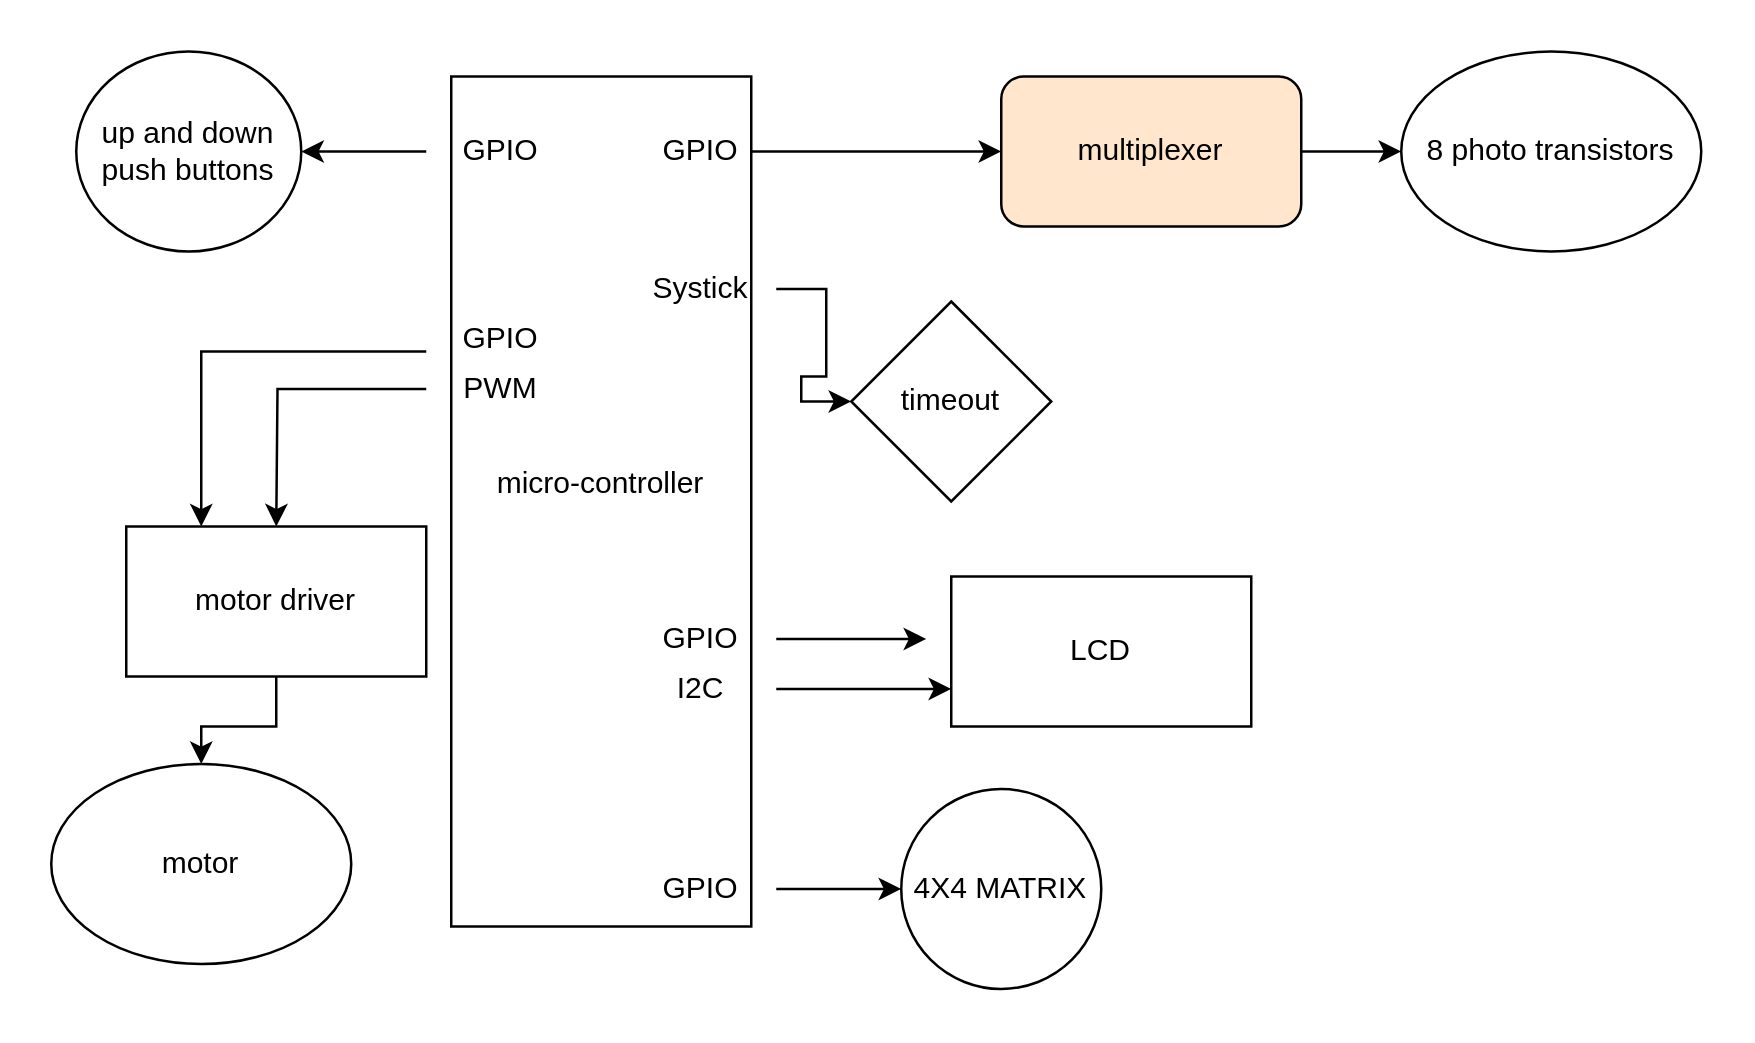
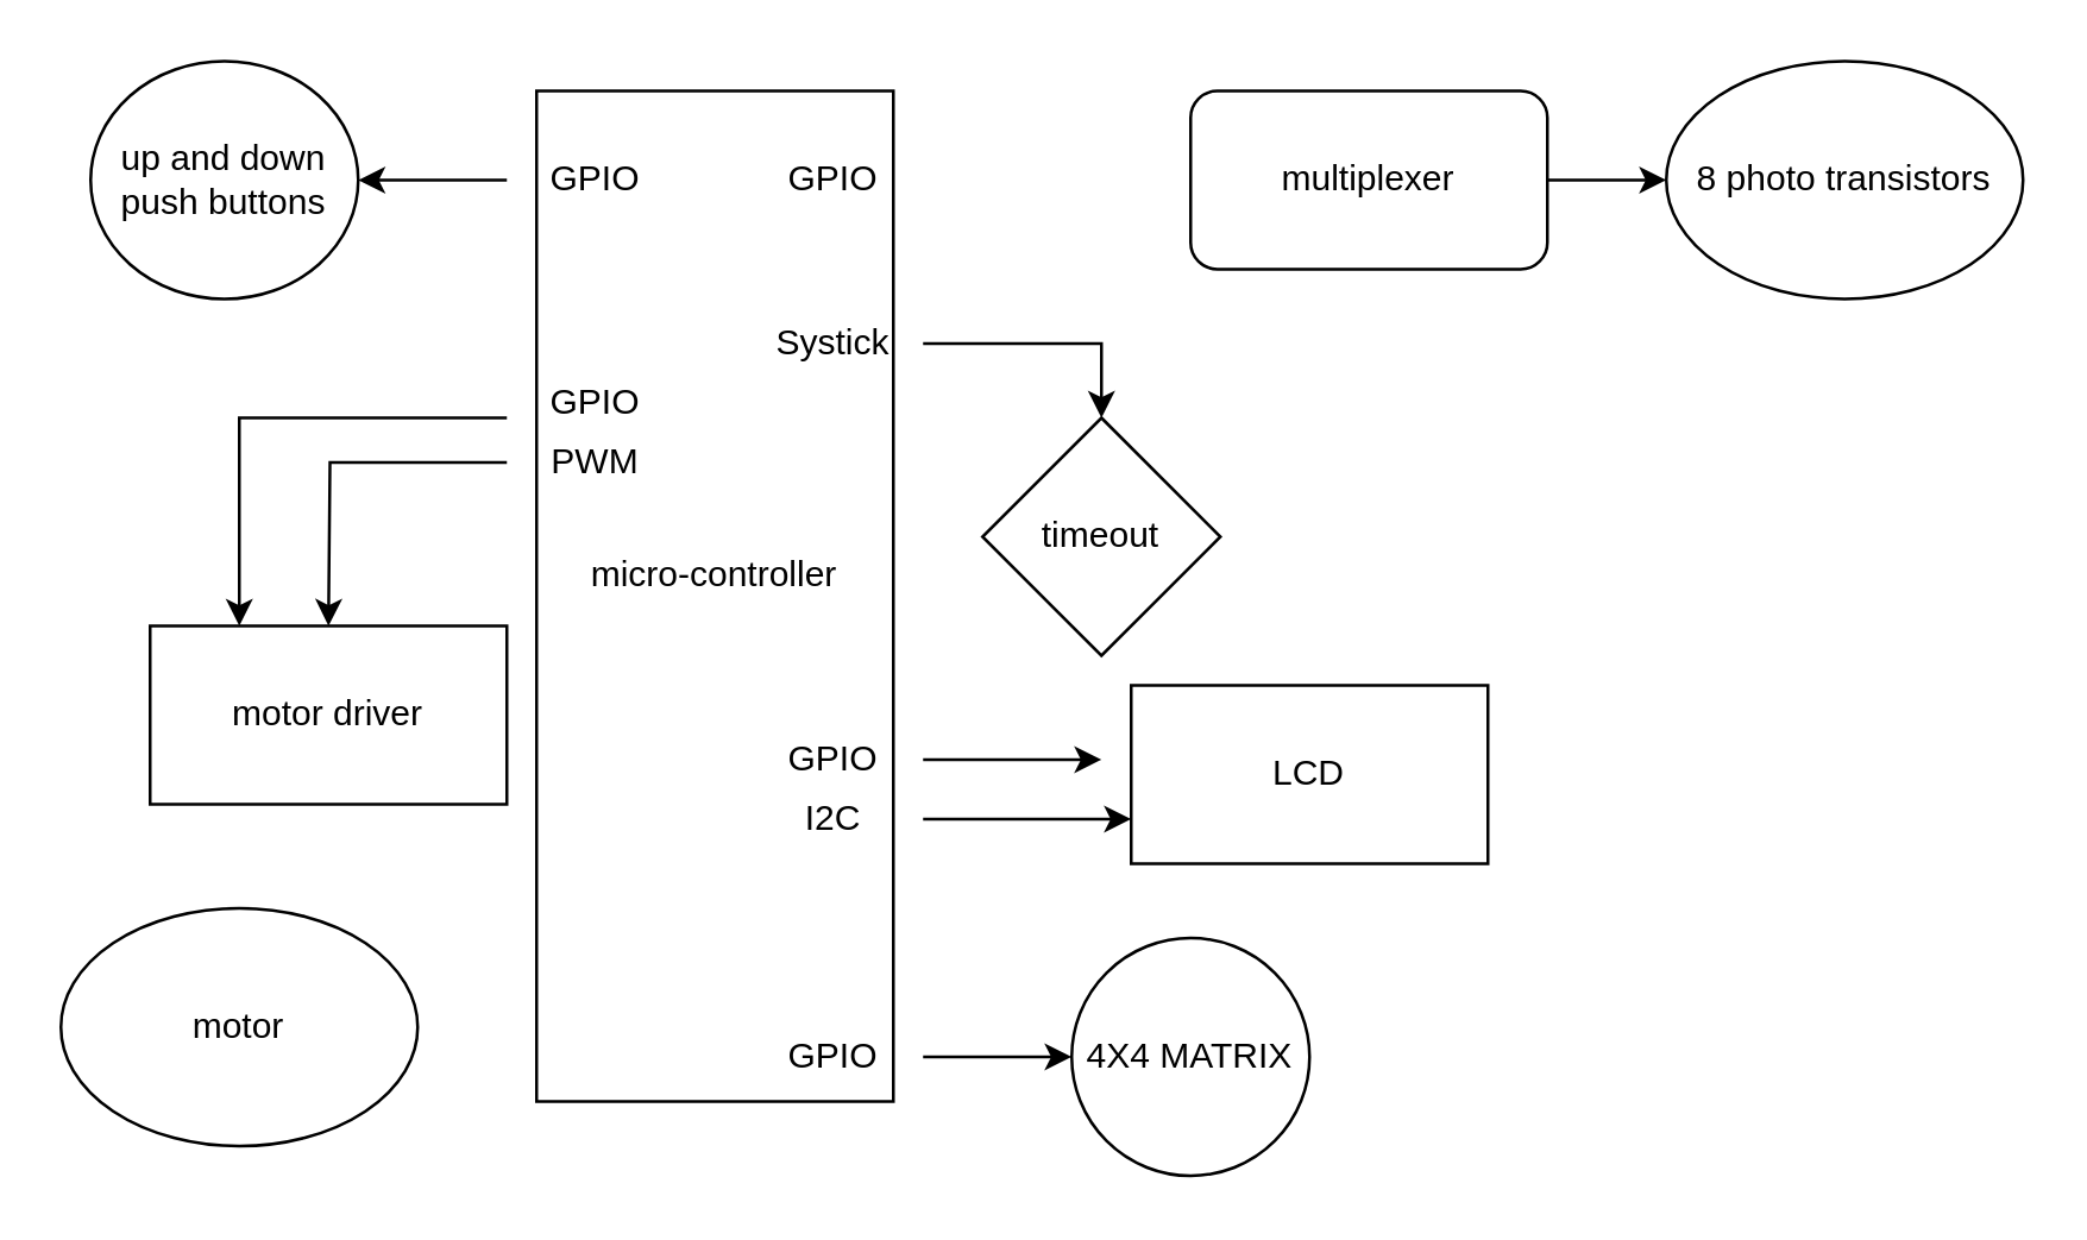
  <mxCell id="0" />
  <mxCell id="1" parent="0" />
- <mxCell id="2" style="edgeStyle=orthogonalEdgeStyle;rounded=0;orthogonalLoop=1;jettySize=auto;html=1;entryX=0;entryY=0.5;entryDx=0;entryDy=0;" edge="1" parent="1" source="3" target="5"><mxGeometry relative="1" as="geometry"><Array as="points"><mxPoint x="330" y="60" /><mxPoint x="330" y="60" /></Array></mxGeometry></mxCell>
  <mxCell id="3" value="&lt;div&gt;micro-controller&lt;/div&gt;&lt;div&gt;&lt;br&gt;&lt;/div&gt;" style="rounded=0;whiteSpace=wrap;html=1;" parent="1" vertex="1"><mxGeometry x="180" y="30" width="120" height="340" as="geometry" /></mxCell>
  <mxCell id="4" style="edgeStyle=orthogonalEdgeStyle;rounded=0;orthogonalLoop=1;jettySize=auto;html=1;entryX=0;entryY=0.5;entryDx=0;entryDy=0;" edge="1" parent="1" source="5" target="20"><mxGeometry relative="1" as="geometry" /></mxCell>
- <mxCell id="5" value="multiplexer" style="rounded=1;whiteSpace=wrap;html=1;fillColor=#ffe6cc;" vertex="1" parent="1"><mxGeometry x="400" y="30" width="120" height="60" as="geometry" /></mxCell>
+ <mxCell id="5" value="multiplexer" style="rounded=1;whiteSpace=wrap;html=1;" vertex="1" parent="1"><mxGeometry x="400" y="30" width="120" height="60" as="geometry" /></mxCell>
  <mxCell id="6" value="GPIO" style="text;html=1;align=center;verticalAlign=middle;whiteSpace=wrap;rounded=0;" vertex="1" parent="1"><mxGeometry x="250" y="45" width="60" height="30" as="geometry" /></mxCell>
  <mxCell id="7" style="edgeStyle=orthogonalEdgeStyle;rounded=0;orthogonalLoop=1;jettySize=auto;html=1;" edge="1" parent="1" source="8"><mxGeometry relative="1" as="geometry"><mxPoint x="110" y="210" as="targetPoint" /></mxGeometry></mxCell>
  <mxCell id="8" value="PWM" style="text;html=1;align=center;verticalAlign=middle;whiteSpace=wrap;rounded=0;" vertex="1" parent="1"><mxGeometry x="170" y="140" width="60" height="30" as="geometry" /></mxCell>
- <mxCell id="9" style="edgeStyle=orthogonalEdgeStyle;rounded=0;orthogonalLoop=1;jettySize=auto;html=1;entryX=0.5;entryY=0;entryDx=0;entryDy=0;" edge="1" parent="1" source="10" target="13"><mxGeometry relative="1" as="geometry" /></mxCell>
  <mxCell id="10" value="motor driver" style="rounded=0;whiteSpace=wrap;html=1;" vertex="1" parent="1"><mxGeometry x="50" y="210" width="120" height="60" as="geometry" /></mxCell>
  <mxCell id="11" style="edgeStyle=orthogonalEdgeStyle;rounded=0;orthogonalLoop=1;jettySize=auto;html=1;entryX=0.25;entryY=0;entryDx=0;entryDy=0;" edge="1" parent="1" source="12" target="10"><mxGeometry relative="1" as="geometry"><Array as="points"><mxPoint x="80" y="140" /></Array></mxGeometry></mxCell>
  <mxCell id="12" value="GPIO" style="text;html=1;align=center;verticalAlign=middle;whiteSpace=wrap;rounded=0;" vertex="1" parent="1"><mxGeometry x="170" y="120" width="60" height="30" as="geometry" /></mxCell>
  <mxCell id="13" value="motor" style="ellipse;whiteSpace=wrap;html=1;" vertex="1" parent="1"><mxGeometry x="20" y="305" width="120" height="80" as="geometry" /></mxCell>
  <mxCell id="14" value="up and down push buttons" style="ellipse;whiteSpace=wrap;html=1;" vertex="1" parent="1"><mxGeometry x="30" y="20" width="90" height="80" as="geometry" /></mxCell>
  <mxCell id="15" style="edgeStyle=orthogonalEdgeStyle;rounded=0;orthogonalLoop=1;jettySize=auto;html=1;entryX=1;entryY=0.5;entryDx=0;entryDy=0;" edge="1" parent="1" source="16" target="14"><mxGeometry relative="1" as="geometry" /></mxCell>
  <mxCell id="16" value="GPIO" style="text;html=1;align=center;verticalAlign=middle;whiteSpace=wrap;rounded=0;" vertex="1" parent="1"><mxGeometry x="170" y="45" width="60" height="30" as="geometry" /></mxCell>
  <mxCell id="17" value="4X4 MATRIX" style="ellipse;whiteSpace=wrap;html=1;" vertex="1" parent="1"><mxGeometry x="360" y="315" width="80" height="80" as="geometry" /></mxCell>
  <mxCell id="18" style="edgeStyle=orthogonalEdgeStyle;rounded=0;orthogonalLoop=1;jettySize=auto;html=1;" edge="1" parent="1" source="19" target="17"><mxGeometry relative="1" as="geometry" /></mxCell>
  <mxCell id="19" value="GPIO" style="text;html=1;align=center;verticalAlign=middle;whiteSpace=wrap;rounded=0;" vertex="1" parent="1"><mxGeometry x="250" y="340" width="60" height="30" as="geometry" /></mxCell>
  <mxCell id="20" value="8 photo transistors" style="ellipse;whiteSpace=wrap;html=1;" vertex="1" parent="1"><mxGeometry x="560" y="20" width="120" height="80" as="geometry" /></mxCell>
  <mxCell id="21" value="LCD" style="rounded=0;whiteSpace=wrap;html=1;" vertex="1" parent="1"><mxGeometry x="380" y="230" width="120" height="60" as="geometry" /></mxCell>
  <mxCell id="22" style="edgeStyle=orthogonalEdgeStyle;rounded=0;orthogonalLoop=1;jettySize=auto;html=1;" edge="1" parent="1" source="23"><mxGeometry relative="1" as="geometry"><mxPoint x="370" y="255" as="targetPoint" /></mxGeometry></mxCell>
  <mxCell id="23" value="GPIO" style="text;html=1;align=center;verticalAlign=middle;whiteSpace=wrap;rounded=0;" vertex="1" parent="1"><mxGeometry x="250" y="240" width="60" height="30" as="geometry" /></mxCell>
  <mxCell id="24" style="edgeStyle=orthogonalEdgeStyle;rounded=0;orthogonalLoop=1;jettySize=auto;html=1;entryX=0;entryY=0.75;entryDx=0;entryDy=0;" edge="1" parent="1" source="25" target="21"><mxGeometry relative="1" as="geometry" /></mxCell>
  <mxCell id="25" value="I2C" style="text;html=1;align=center;verticalAlign=middle;whiteSpace=wrap;rounded=0;" vertex="1" parent="1"><mxGeometry x="250" y="260" width="60" height="30" as="geometry" /></mxCell>
  <mxCell id="26" style="edgeStyle=orthogonalEdgeStyle;rounded=0;orthogonalLoop=1;jettySize=auto;html=1;" edge="1" parent="1" source="27" target="28"><mxGeometry relative="1" as="geometry"><mxPoint x="370" y="180" as="targetPoint" /></mxGeometry></mxCell>
  <mxCell id="27" value="Systick" style="text;html=1;align=center;verticalAlign=middle;whiteSpace=wrap;rounded=0;" vertex="1" parent="1"><mxGeometry x="250" y="100" width="60" height="30" as="geometry" /></mxCell>
- <mxCell id="28" value="timeout" style="rhombus;whiteSpace=wrap;html=1;" vertex="1" parent="1"><mxGeometry x="340" y="120" width="80" height="80" as="geometry" /></mxCell>
+ <mxCell id="28" value="timeout" style="rhombus;whiteSpace=wrap;html=1;" vertex="1" parent="1"><mxGeometry x="330" y="140" width="80" height="80" as="geometry" /></mxCell>
